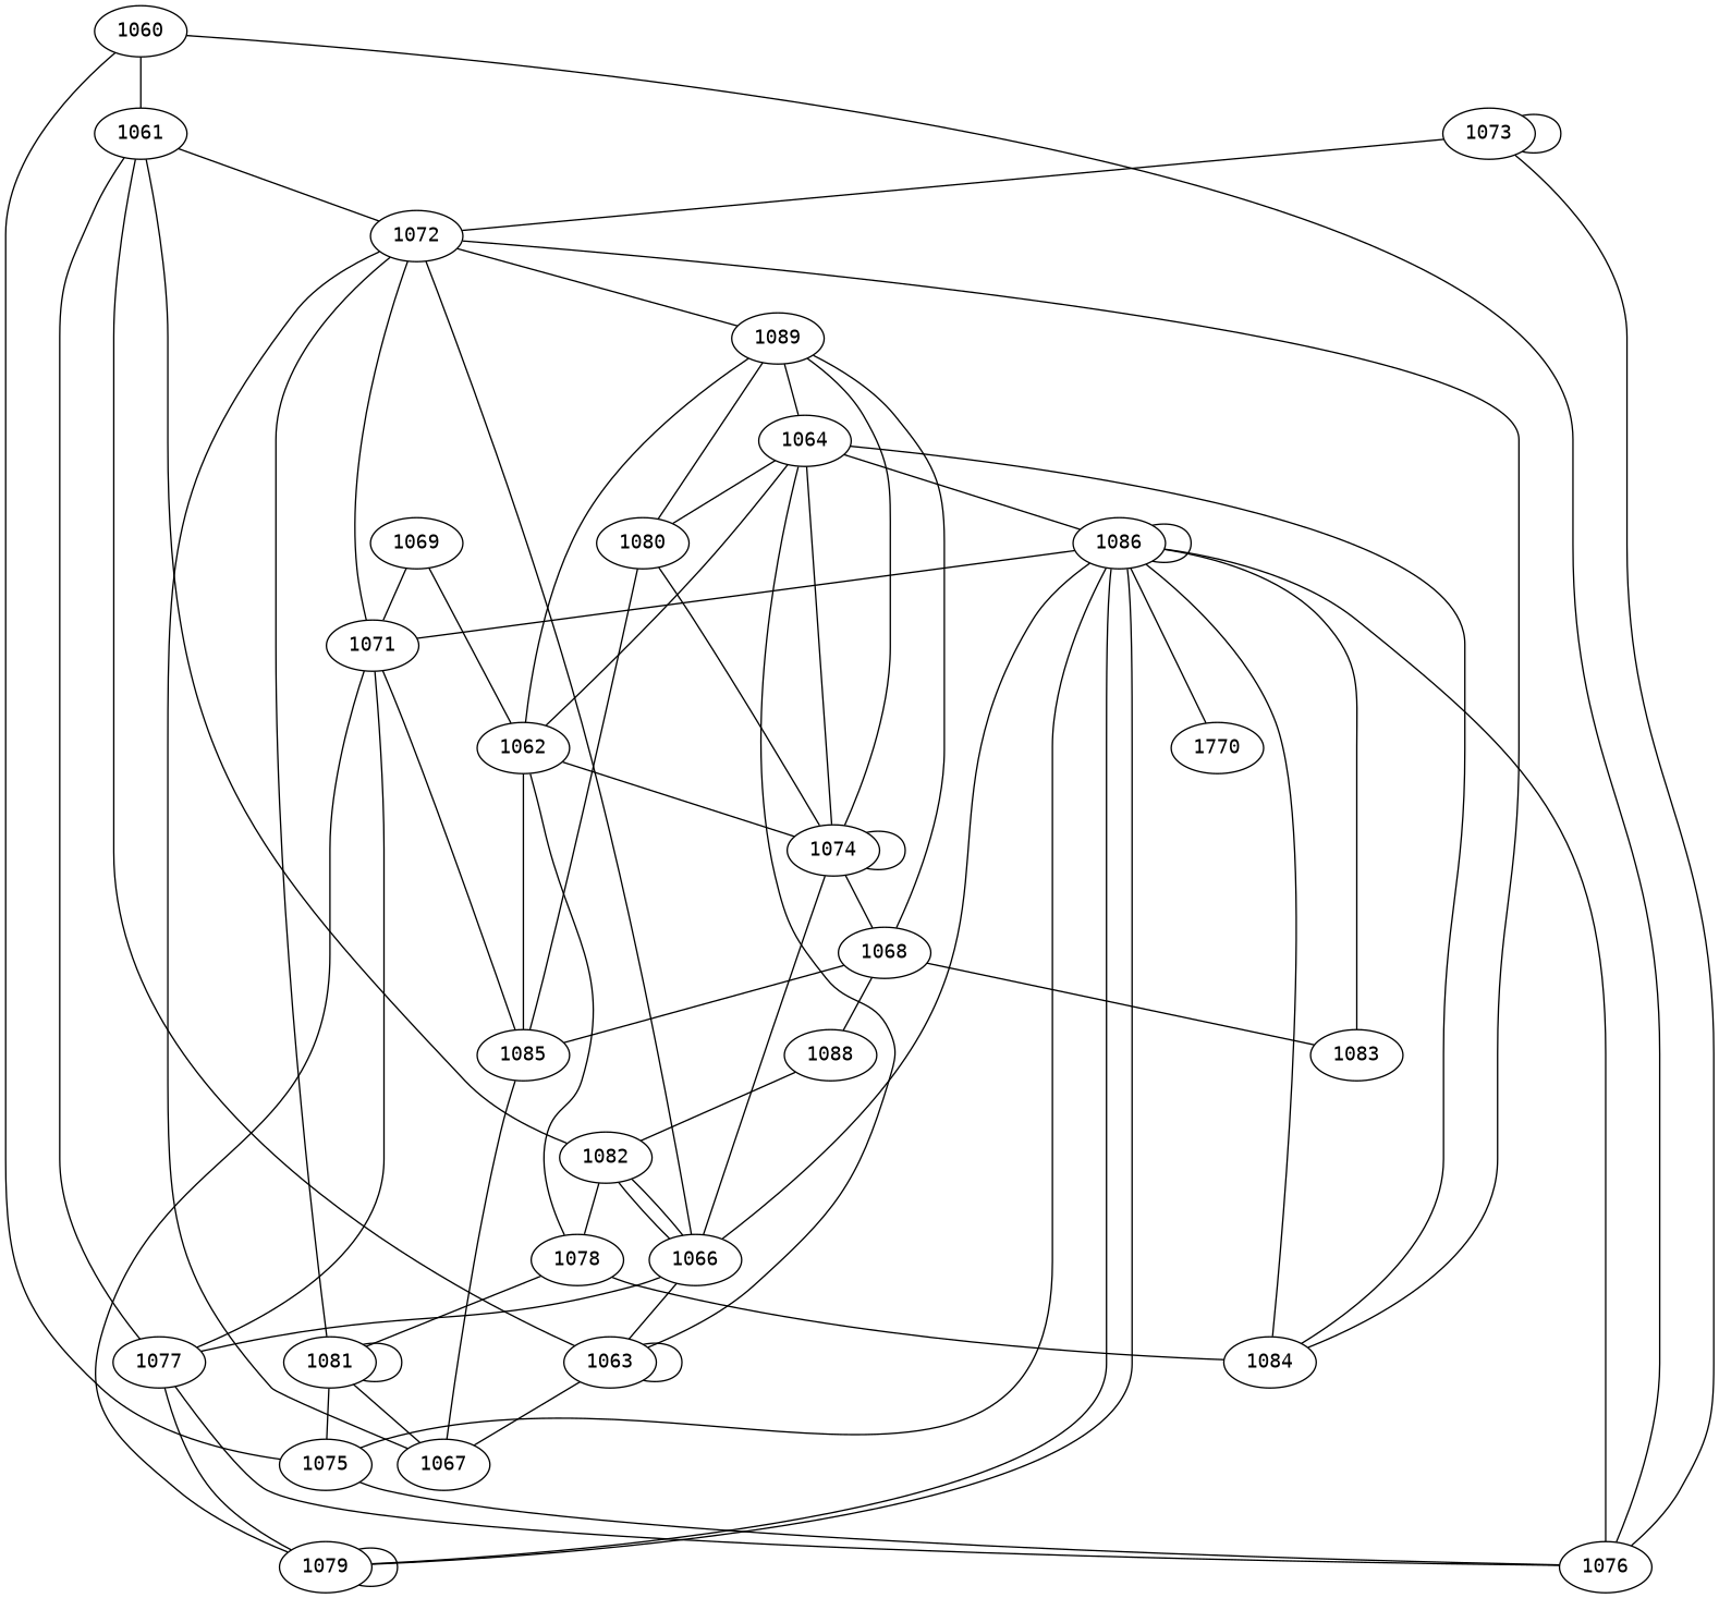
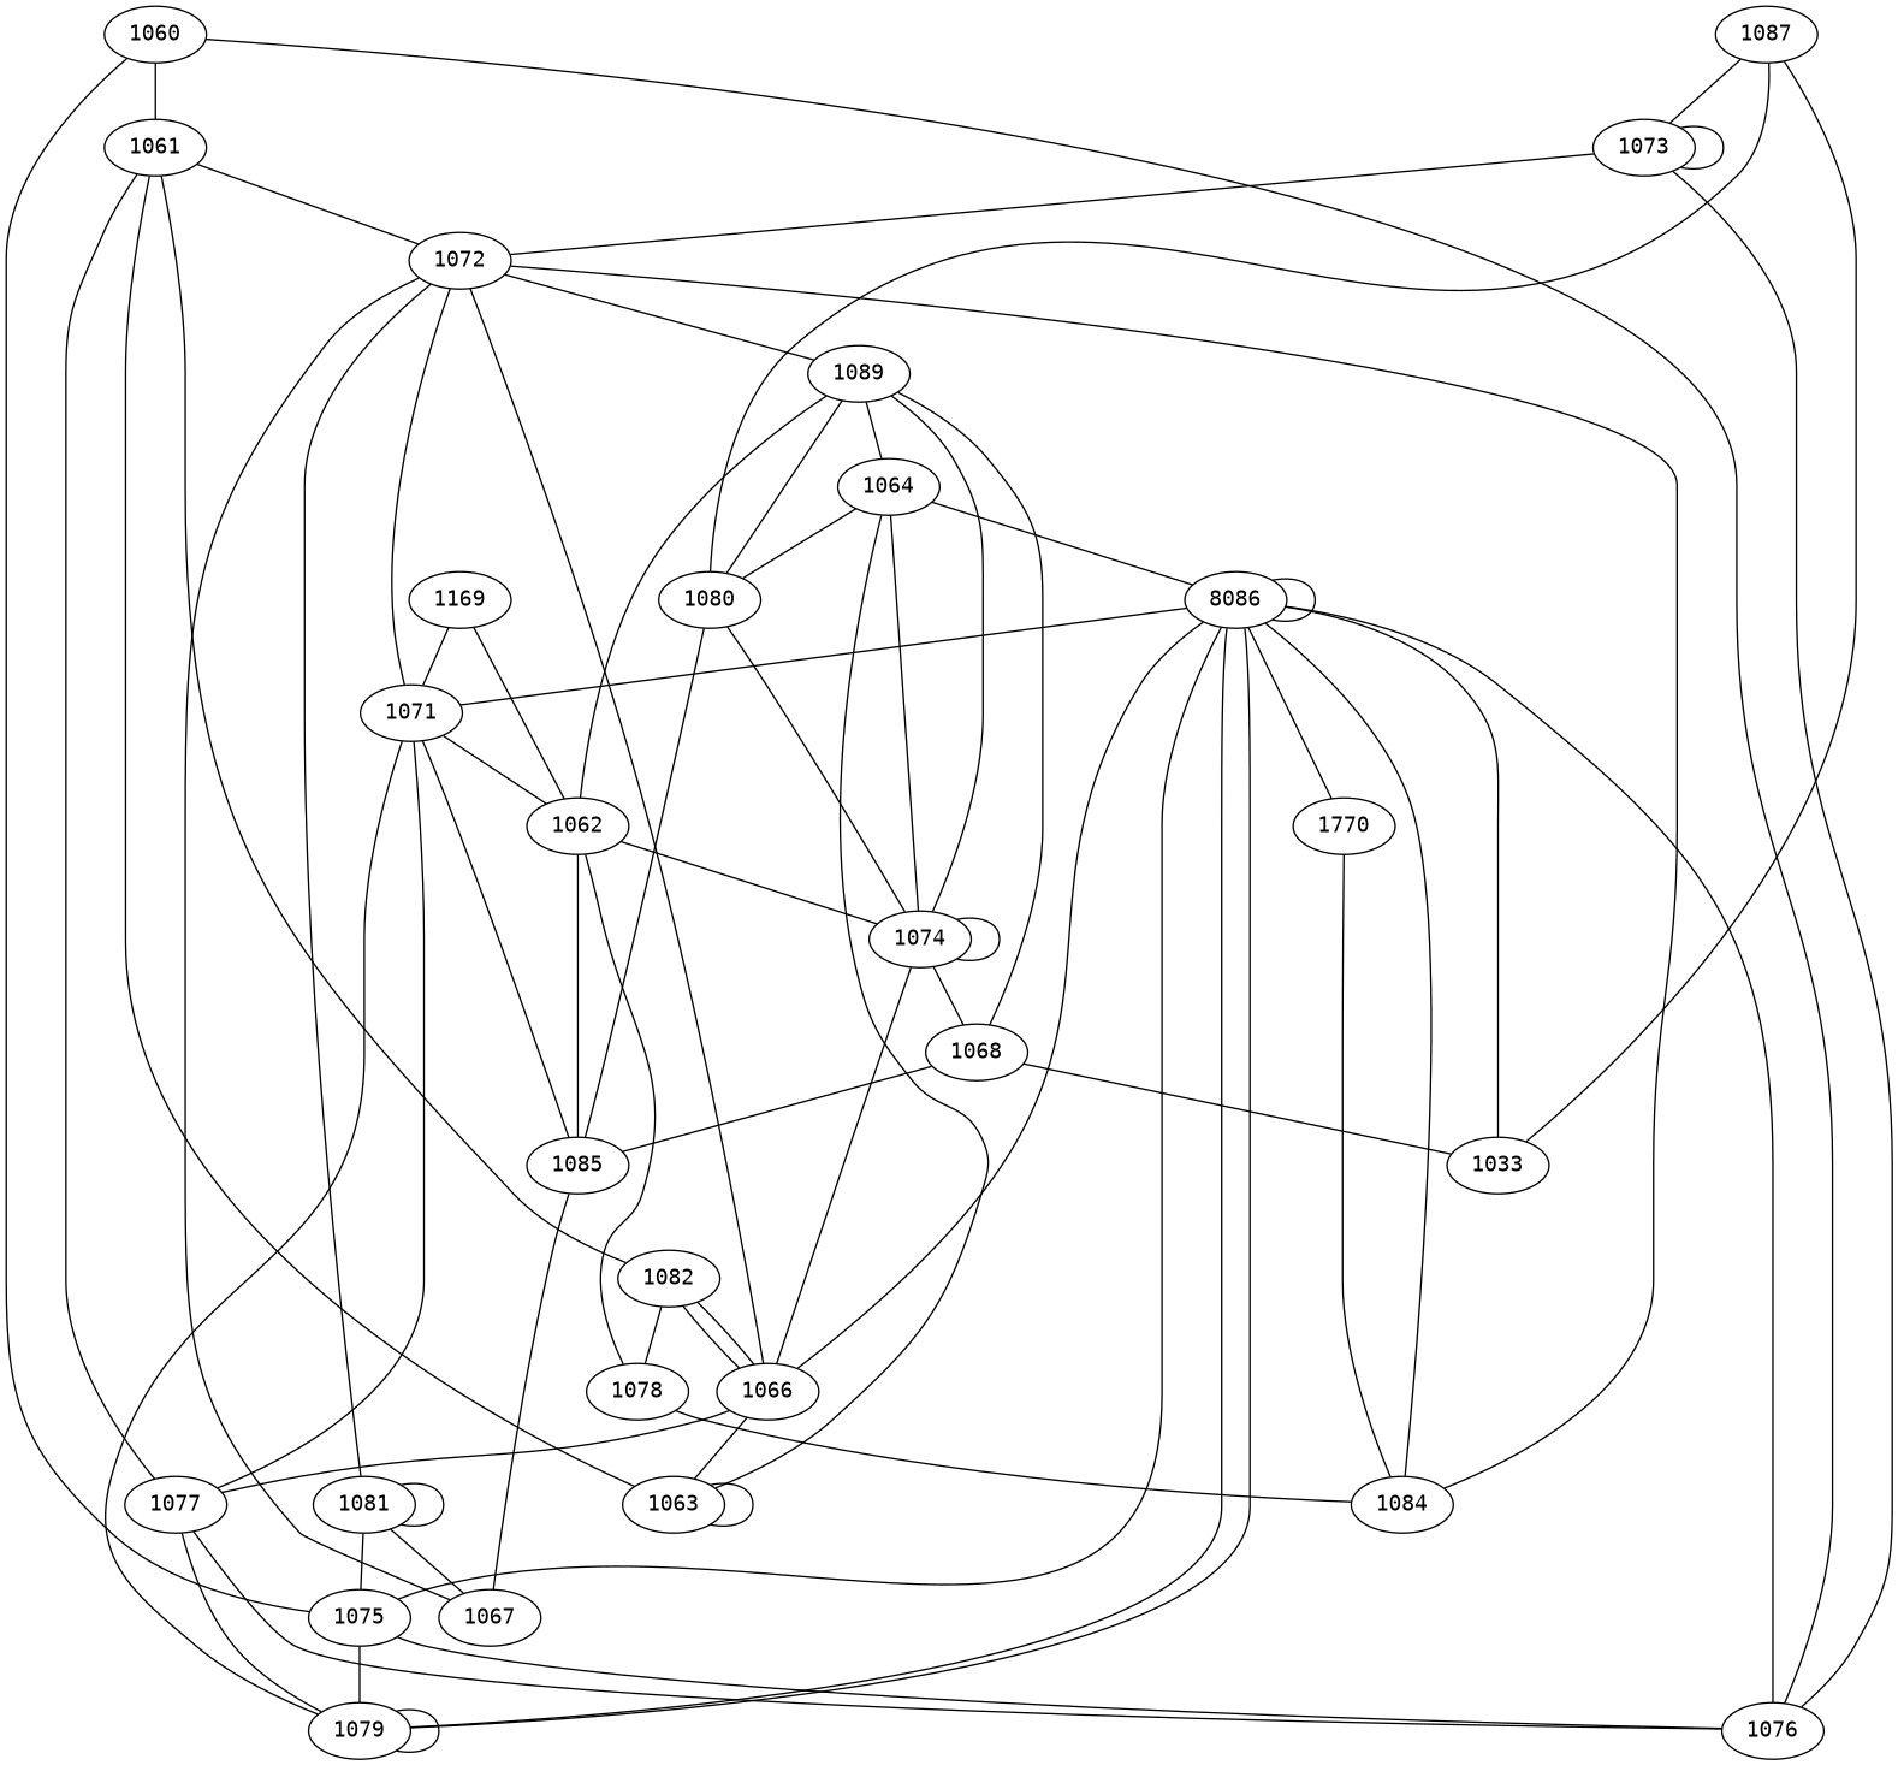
  graph {
    fontname="DejaVu Sans Mono"
    node [fontname="DejaVu Sans Mono" weight=78]
    edge [fontname="DejaVu Sans Mono"]
    1060 [weight=0]
    1061
    1075
    1076 [weight=88]
    1072 [weight=130]
    1079 [weight=123]
-   1086 [weight=84]
+   1086 [weight=84 label=8086]
    1089 [weight=134]
    1071 [weight=120]
    1062 [weight=148]
    1074 [weight=119]
    1078 [weight=172]
    1085 [weight=118]
    1064 [weight=138]
    1068 [weight=101]
    1084 [weight=172]
    1081 [weight=162]
    1067 [weight=161]
    1080 [weight=165]
    1063 [weight=125]
    1066 [weight=112]
    n22 [label=1770 weight=133]
    1082 [weight=104]
    1077 [weight=115]
-   1083 [weight=89]
-   1088 [weight=135]
-   1069 [weight=194]
+   1083 [weight=89 label=1033]
+   1069 [weight=194 label=1169]
    1073 [weight=140]
+   1087 [weight=134]
    1060 -- 1061
    1060 -- 1075
    1060 -- 1076
    1061 -- 1072
    1075 -- 1076
+   1075 -- 1079
    1076 -- 1086
    1072 -- 1089
    1072 -- 1071
    1079 -- 1079
    1079 -- 1086
    1086 -- 1075
    1086 -- 1079
    1086 -- 1086
    1086 -- 1071
    1086 -- 1066
    1086 -- n22
    1089 -- 1064
    1089 -- 1080
    1071 -- 1079
-   1064 -- 1062
+   1071 -- 1062
    1062 -- 1089
    1062 -- 1074
    1062 -- 1078
    1062 -- 1085
    1074 -- 1089
    1074 -- 1074
    1074 -- 1064
    1074 -- 1068
    1078 -- 1084
-   1078 -- 1081
    1085 -- 1071
    1085 -- 1067
    1064 -- 1086
    1064 -- 1080
    1064 -- 1063
    1068 -- 1089
    1068 -- 1085
    1068 -- 1083
-   1068 -- 1088
    1084 -- 1072
    1084 -- 1086
    1081 -- 1075
    1081 -- 1072
    1081 -- 1081
    1081 -- 1067
    1067 -- 1072
    1080 -- 1074
    1080 -- 1085
    1063 -- 1061
-   1063 -- 1067
    1063 -- 1063
    1066 -- 1072
    1066 -- 1074
    1066 -- 1063
    1066 -- 1082
    1066 -- 1077
-   1064 -- 1084
+   n22 -- 1084
    1082 -- 1061
    1082 -- 1078
    1082 -- 1066
    1077 -- 1061
    1077 -- 1076
    1077 -- 1079
    1077 -- 1071
    1083 -- 1086
-   1088 -- 1082
    1069 -- 1071
    1069 -- 1062
    1073 -- 1076
    1073 -- 1072
    1073 -- 1073
+   1087 -- 1080
+   1087 -- 1083
+   1087 -- 1073
  }
